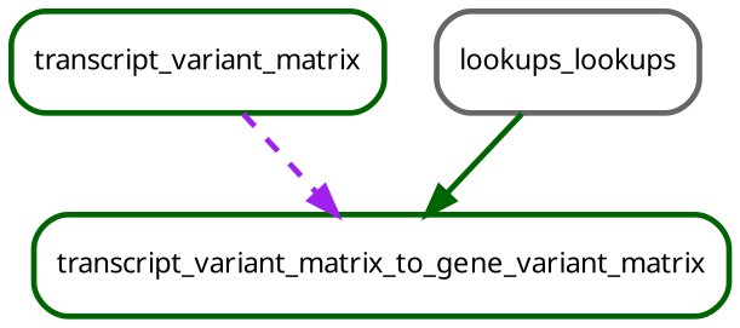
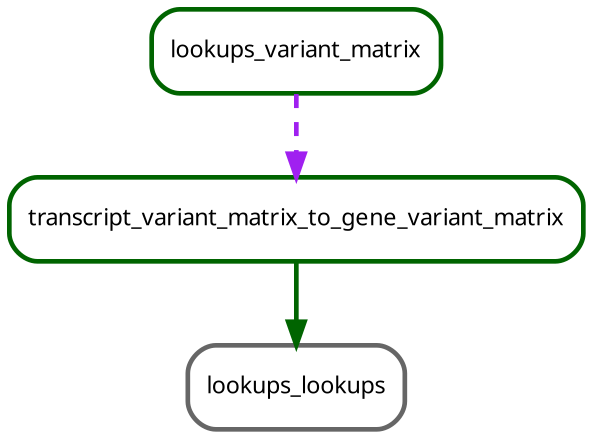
  digraph {
    bgcolor=white
    node [color=darkgreen fontname=sans fontsize=10 penwidth=2 shape=box style=rounded]
    edge [penwidth=2]
-   n1 [label=transcript_variant_matrix]
+   n1 [label=lookups_variant_matrix]
    n2 [label=transcript_variant_matrix_to_gene_variant_matrix]
    n3 [color=gray40 label=lookups_lookups]
    n1 -> n2 [color=purple style=dashed]
-   n3 -> n2 [color=darkgreen style=solid]
+   n2 -> n3 [color=darkgreen style=solid]
  }
